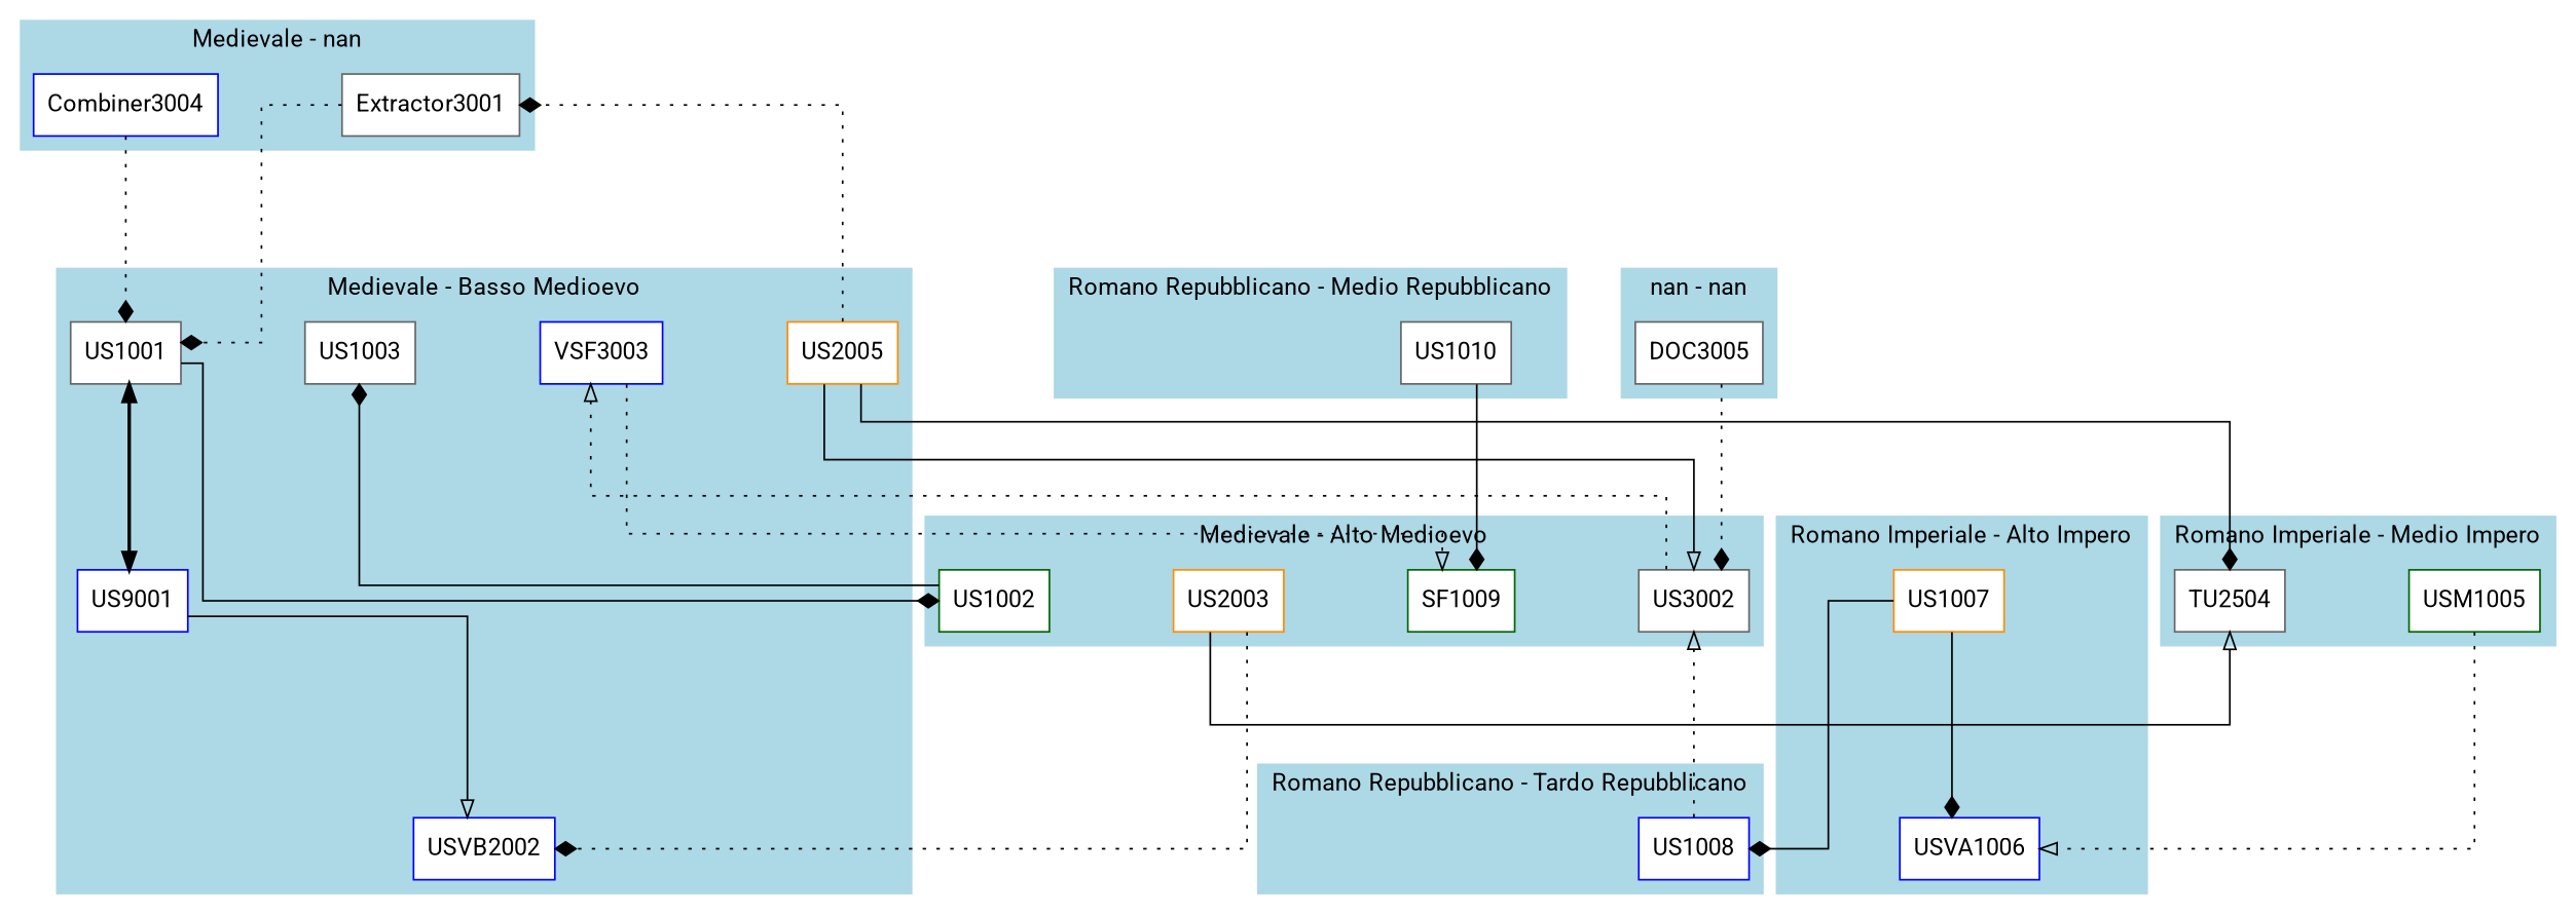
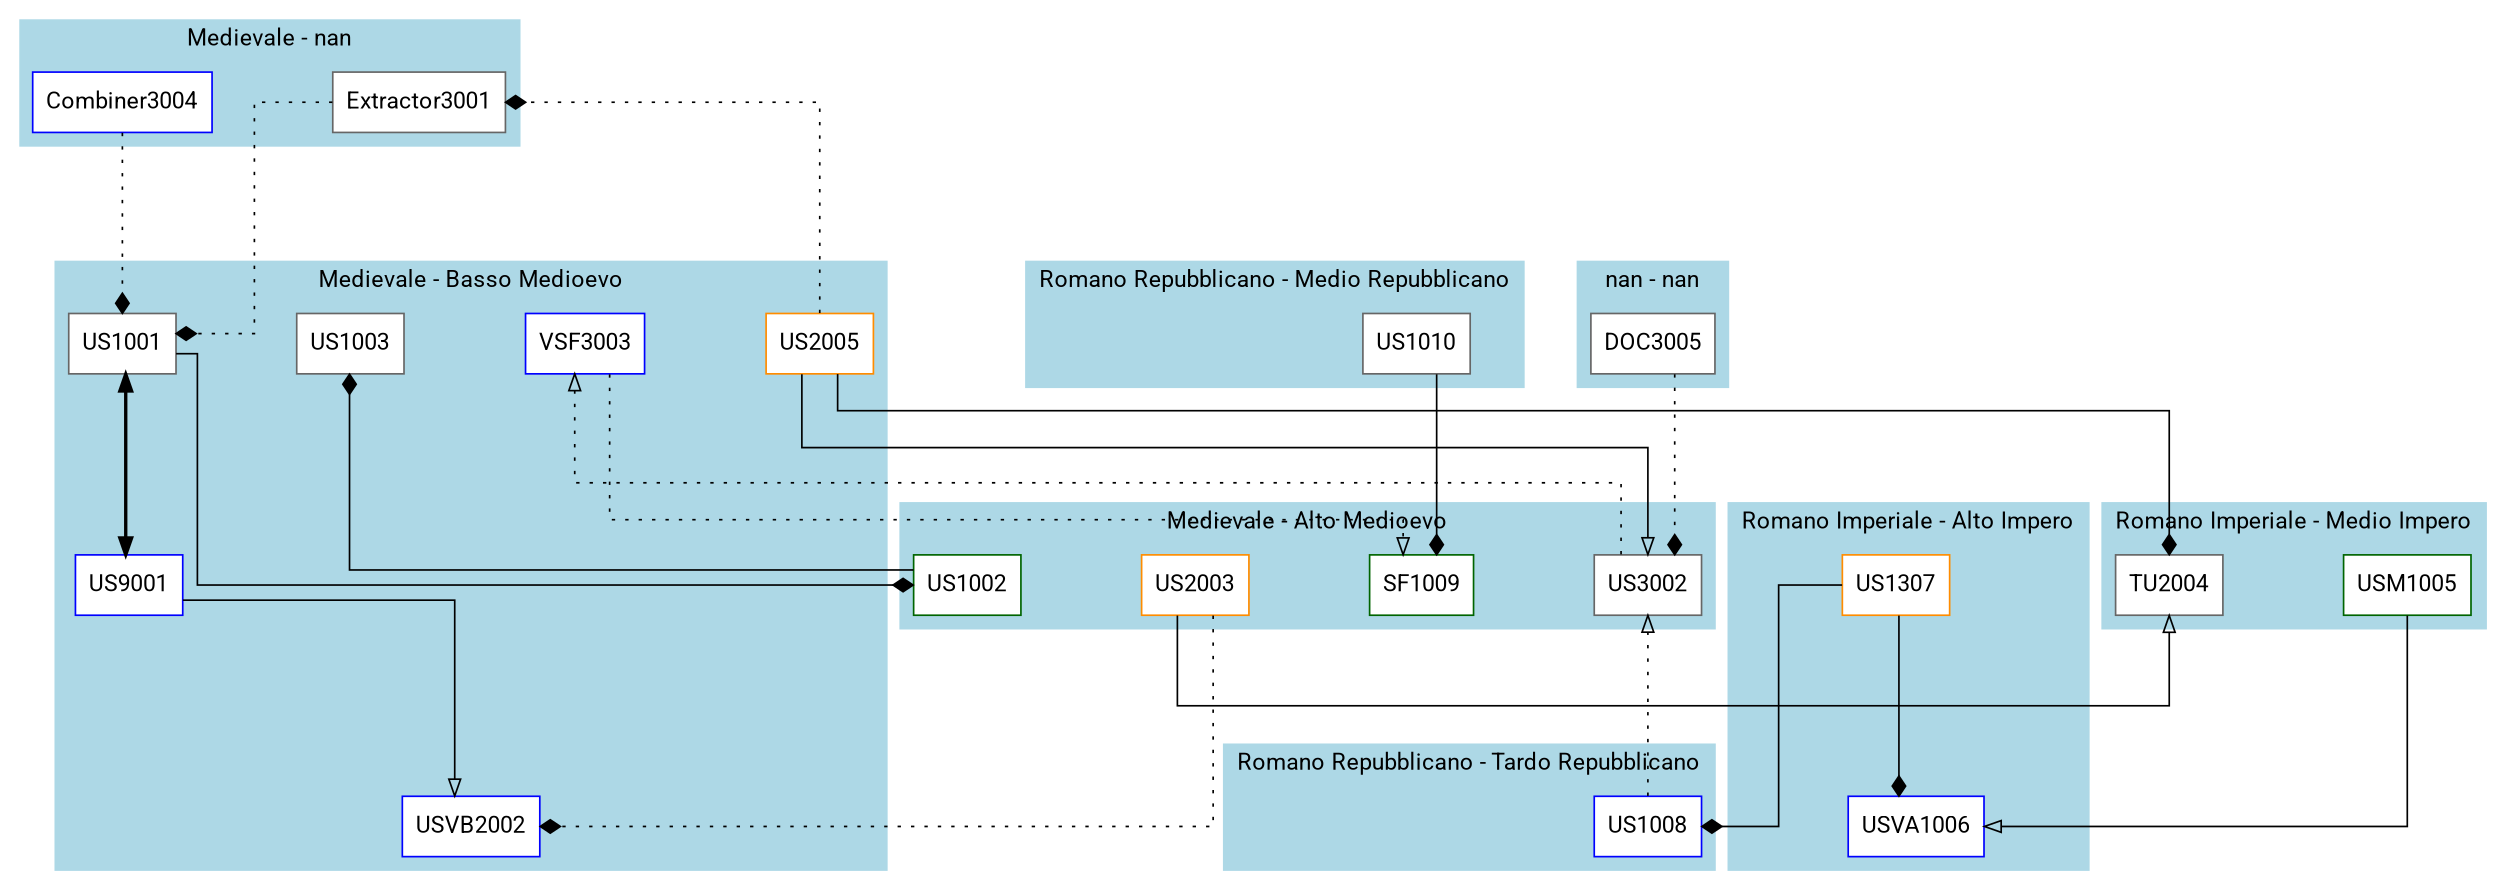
  digraph {
    compound=true
    fontname=Roboto
    nodesep=1
    rankdir=TB
    ranksep=1.5
    splines=ortho
    node [color=gray40 fillcolor=white fontname=Roboto period="Medievale - Basso Medioevo" shape=box style=filled]
    edge [arrowhead=diamond color=black fontname=Roboto style=solid]
    n1 [color=darkgreen height=0.5 label=US1002 period="Medievale - Alto Medioevo" width=0.83681]
    n2 [color=darkgreen height=0.5 label=SF1009 period="Medievale - Alto Medioevo" width=0.80556]
    n3 [color=darkorange height=0.5 label=US2003 period="Medievale - Alto Medioevo" width=0.83681]
    n4 [height=0.5 label=US3002 period="Medievale - Alto Medioevo" width=0.83681]
    n5 [height=0.5 label=US1001 width=0.83681]
    n6 [color=blue height=0.5 label=US9001 width=0.83681]
    n7 [color=blue height=0.5 label=USVB2002 width=1.0972]
    n8 [height=0.5 label=US1003 width=0.83681]
    n9 [color=darkorange height=0.5 label=US2005 width=0.83681]
    n10 [color=blue height=0.5 label=VSF3003 width=0.94097]
    n11 [height=0.5 label=Extractor3001 period="Medievale - nan" width=1.2951]
    n12 [color=blue height=0.5 label=Combiner3004 period="Medievale - nan" width=1.3576]
    n13 [color=blue height=0.5 label=USVA1006 period="Romano Imperiale - Alto Impero" width=1.0868]
-   n14 [color=darkorange height=0.5 label=US1007 period="Romano Imperiale - Alto Impero" width=0.83681]
+   n14 [color=darkorange height=0.5 label=US1307 period="Romano Imperiale - Alto Impero" width=0.83681]
    n15 [color=darkgreen height=0.5 label=USM1005 period="Romano Imperiale - Medio Impero" width=1.0139]
-   n16 [height=0.5 label=TU2504 period="Romano Imperiale - Medio Impero" width=0.84722]
+   n16 [height=0.5 label=TU2004 period="Romano Imperiale - Medio Impero" width=0.84722]
    n17 [height=0.5 label=US1010 period="Romano Repubblicano - Medio Repubblicano" width=0.83681]
    n18 [color=blue height=0.5 label=US1008 period="Romano Repubblicano - Tardo Repubblicano" width=0.83681]
    n19 [height=0.5 label=DOC3005 period="nan - nan" width=0.99306]
    subgraph cluster_1 {
      color=lightblue
      label="Medievale - Alto Medioevo"
      rank=same
      style=filled
      n1
      n2
      n3
      n4
    }
    subgraph cluster_2 {
      color=lightblue
      label="Medievale - Basso Medioevo"
      rank=same
      style=filled
      n5
      n6
      n7
      n8
      n9
      n10
    }
    subgraph cluster_3 {
      color=lightblue
      label="Medievale - nan"
      rank=same
      style=filled
      n11
      n12
    }
    subgraph cluster_4 {
      color=lightblue
      label="Romano Imperiale - Alto Impero"
      rank=same
      style=filled
      n13
      n14
    }
    subgraph cluster_5 {
      color=lightblue
      label="Romano Imperiale - Medio Impero"
      rank=same
      style=filled
      n15
      n16
    }
    subgraph cluster_6 {
      color=lightblue
      label="Romano Repubblicano - Medio Repubblicano"
      rank=same
      style=filled
      n17
    }
    subgraph cluster_7 {
      color=lightblue
      label="Romano Repubblicano - Tardo Repubblicano"
      rank=same
      style=filled
      n18
    }
    subgraph cluster_8 {
      color=lightblue
      label="nan - nan"
      rank=same
      style=filled
      n19
    }
    n1 -> n8
    n3 -> n7 [style=dotted]
    n3 -> n16 [arrowhead=onormal]
    n4 -> n10 [arrowhead=onormal style=dotted]
    n5 -> n1
    n5 -> n6 [arrowhead=normal arrowtail=normal dir=both style=bold]
    n6 -> n7 [arrowhead=onormal]
    n9 -> n4 [arrowhead=onormal]
    n9 -> n11 [style=dotted]
    n9 -> n16
    n10 -> n2 [arrowhead=onormal style=dotted]
    n11 -> n5 [style=dotted]
    n12 -> n5 [style=dotted]
    n14 -> n13
    n14 -> n18
-   n15 -> n13 [arrowhead=onormal style=dotted]
+   n15 -> n13 [arrowhead=onormal]
    n17 -> n2
    n18 -> n4 [arrowhead=onormal style=dotted]
    n19 -> n4 [style=dotted]
  }
